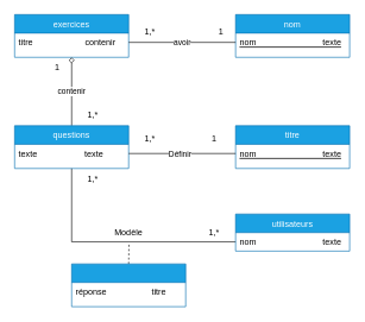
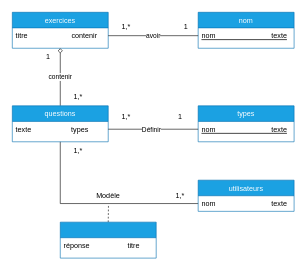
  <mxCell id="0" />
  <mxCell id="1" parent="0" />
  <mxCell id="2" value="exercices" style="swimlane;fontStyle=0;align=center;verticalAlign=top;childLayout=stackLayout;horizontal=1;startSize=26;horizontalStack=0;resizeParent=1;resizeLast=0;collapsible=1;marginBottom=0;rounded=0;shadow=0;strokeWidth=1;fillColor=#1ba1e2;fontColor=#ffffff;strokeColor=#006EAF;" parent="1" vertex="1"><mxGeometry x="20" y="20" width="160" height="60" as="geometry"><mxRectangle x="230" y="140" width="160" height="26" as="alternateBounds" /></mxGeometry></mxCell>
  <mxCell id="3" value="titre                      contenir" style="text;align=left;verticalAlign=top;spacingLeft=4;spacingRight=4;overflow=hidden;rotatable=0;points=[[0,0.5],[1,0.5]];portConstraint=eastwest;" parent="2" vertex="1"><mxGeometry y="26" width="160" height="26" as="geometry" /></mxCell>
  <mxCell id="4" style="edgeStyle=orthogonalEdgeStyle;rounded=0;orthogonalLoop=1;jettySize=auto;html=1;exitX=0.5;exitY=0;exitDx=0;exitDy=0;endArrow=none;endFill=0;dashed=1;" parent="1" source="5" edge="1"><mxGeometry relative="1" as="geometry"><mxPoint x="180.429" y="340" as="targetPoint" /></mxGeometry></mxCell>
  <mxCell id="5" value="" style="swimlane;fontStyle=0;align=center;verticalAlign=top;childLayout=stackLayout;horizontal=1;startSize=26;horizontalStack=0;resizeParent=1;resizeLast=0;collapsible=1;marginBottom=0;rounded=0;shadow=0;strokeWidth=1;fillColor=#1ba1e2;fontColor=#ffffff;strokeColor=#006EAF;" parent="1" vertex="1"><mxGeometry x="100" y="370" width="160" height="60" as="geometry"><mxRectangle x="550" y="140" width="160" height="26" as="alternateBounds" /></mxGeometry></mxCell>
  <mxCell id="6" value="réponse                   titre" style="text;align=left;verticalAlign=top;spacingLeft=4;spacingRight=4;overflow=hidden;rotatable=0;points=[[0,0.5],[1,0.5]];portConstraint=eastwest;rounded=0;shadow=0;html=0;" parent="5" vertex="1"><mxGeometry y="26" width="160" height="26" as="geometry" /></mxCell>
  <mxCell id="7" style="edgeStyle=orthogonalEdgeStyle;rounded=0;orthogonalLoop=1;jettySize=auto;html=1;exitX=0.5;exitY=1;exitDx=0;exitDy=0;entryX=0;entryY=0.5;entryDx=0;entryDy=0;endArrow=none;endFill=0;" parent="1" source="9" target="14" edge="1"><mxGeometry relative="1" as="geometry" /></mxCell>
  <mxCell id="8" value="contenir" style="edgeStyle=orthogonalEdgeStyle;rounded=0;orthogonalLoop=1;jettySize=auto;html=1;exitX=0.5;exitY=0;exitDx=0;exitDy=0;entryX=0.5;entryY=1;entryDx=0;entryDy=0;endArrow=diamond;endFill=0;" parent="1" source="9" target="2" edge="1"><mxGeometry relative="1" as="geometry"><Array as="points"><mxPoint x="100" y="130" /><mxPoint x="100" y="130" /></Array></mxGeometry></mxCell>
  <mxCell id="9" value="questions" style="swimlane;fontStyle=0;align=center;verticalAlign=top;childLayout=stackLayout;horizontal=1;startSize=26;horizontalStack=0;resizeParent=1;resizeLast=0;collapsible=1;marginBottom=0;rounded=0;shadow=0;strokeWidth=1;fillColor=#1ba1e2;fontColor=#ffffff;strokeColor=#006EAF;" parent="1" vertex="1"><mxGeometry x="20" y="176" width="160" height="60" as="geometry"><mxRectangle x="230" y="140" width="160" height="26" as="alternateBounds" /></mxGeometry></mxCell>
- <mxCell id="10" value="texte                    texte" style="text;align=left;verticalAlign=top;spacingLeft=4;spacingRight=4;overflow=hidden;rotatable=0;points=[[0,0.5],[1,0.5]];portConstraint=eastwest;" parent="9" vertex="1"><mxGeometry y="26" width="160" height="26" as="geometry" /></mxCell>
- <mxCell id="11" value="titre" style="swimlane;fontStyle=0;align=center;verticalAlign=top;childLayout=stackLayout;horizontal=1;startSize=26;horizontalStack=0;resizeParent=1;resizeLast=0;collapsible=1;marginBottom=0;rounded=0;shadow=0;strokeWidth=1;fillColor=#1ba1e2;fontColor=#ffffff;strokeColor=#006EAF;" parent="1" vertex="1"><mxGeometry x="330" y="176" width="160" height="60" as="geometry"><mxRectangle x="230" y="140" width="160" height="26" as="alternateBounds" /></mxGeometry></mxCell>
+ <mxCell id="10" value="texte                    types" style="text;align=left;verticalAlign=top;spacingLeft=4;spacingRight=4;overflow=hidden;rotatable=0;points=[[0,0.5],[1,0.5]];portConstraint=eastwest;" parent="9" vertex="1"><mxGeometry y="26" width="160" height="26" as="geometry" /></mxCell>
+ <mxCell id="11" value="types" style="swimlane;fontStyle=0;align=center;verticalAlign=top;childLayout=stackLayout;horizontal=1;startSize=26;horizontalStack=0;resizeParent=1;resizeLast=0;collapsible=1;marginBottom=0;rounded=0;shadow=0;strokeWidth=1;fillColor=#1ba1e2;fontColor=#ffffff;strokeColor=#006EAF;" parent="1" vertex="1"><mxGeometry x="330" y="176" width="160" height="60" as="geometry"><mxRectangle x="230" y="140" width="160" height="26" as="alternateBounds" /></mxGeometry></mxCell>
  <mxCell id="12" value="nom                            texte" style="text;align=left;verticalAlign=top;spacingLeft=4;spacingRight=4;overflow=hidden;rotatable=0;points=[[0,0.5],[1,0.5]];portConstraint=eastwest;fontStyle=4" parent="11" vertex="1"><mxGeometry y="26" width="160" height="26" as="geometry" /></mxCell>
  <mxCell id="13" value="utilisateurs" style="swimlane;fontStyle=0;align=center;verticalAlign=top;childLayout=stackLayout;horizontal=1;startSize=26;horizontalStack=0;resizeParent=1;resizeLast=0;collapsible=1;marginBottom=0;rounded=0;shadow=0;strokeWidth=1;fillColor=#1ba1e2;fontColor=#ffffff;strokeColor=#006EAF;" parent="1" vertex="1"><mxGeometry x="330" y="300" width="160" height="52" as="geometry"><mxRectangle x="230" y="140" width="160" height="26" as="alternateBounds" /></mxGeometry></mxCell>
  <mxCell id="14" value="nom                            texte" style="text;align=left;verticalAlign=top;spacingLeft=4;spacingRight=4;overflow=hidden;rotatable=0;points=[[0,0.5],[1,0.5]];portConstraint=eastwest;" parent="13" vertex="1"><mxGeometry y="26" width="160" height="26" as="geometry" /></mxCell>
  <mxCell id="15" value="nom" style="swimlane;fontStyle=0;align=center;verticalAlign=top;childLayout=stackLayout;horizontal=1;startSize=26;horizontalStack=0;resizeParent=1;resizeLast=0;collapsible=1;marginBottom=0;rounded=0;shadow=0;strokeWidth=1;fillColor=#1ba1e2;fontColor=#ffffff;strokeColor=#006EAF;" parent="1" vertex="1"><mxGeometry x="330" y="20" width="160" height="60" as="geometry"><mxRectangle x="230" y="140" width="160" height="26" as="alternateBounds" /></mxGeometry></mxCell>
  <mxCell id="16" value="nom                            texte" style="text;align=left;verticalAlign=top;spacingLeft=4;spacingRight=4;overflow=hidden;rotatable=0;points=[[0,0.5],[1,0.5]];portConstraint=eastwest;fontStyle=4" parent="15" vertex="1"><mxGeometry y="26" width="160" height="26" as="geometry" /></mxCell>
  <mxCell id="17" value="Modèle" style="text;html=1;strokeColor=none;fillColor=none;align=center;verticalAlign=middle;whiteSpace=wrap;rounded=0;" parent="1" vertex="1"><mxGeometry x="150" y="311" width="60" height="30" as="geometry" /></mxCell>
  <mxCell id="18" value="1,*" style="text;html=1;strokeColor=none;fillColor=none;align=center;verticalAlign=middle;whiteSpace=wrap;rounded=0;" parent="1" vertex="1"><mxGeometry x="100" y="236" width="60" height="30" as="geometry" /></mxCell>
  <mxCell id="19" value="1,*" style="text;html=1;strokeColor=none;fillColor=none;align=center;verticalAlign=middle;whiteSpace=wrap;rounded=0;" parent="1" vertex="1"><mxGeometry x="270" y="311" width="60" height="30" as="geometry" /></mxCell>
  <mxCell id="20" style="edgeStyle=orthogonalEdgeStyle;rounded=0;orthogonalLoop=1;jettySize=auto;html=1;exitX=1;exitY=0.5;exitDx=0;exitDy=0;entryX=0;entryY=0.5;entryDx=0;entryDy=0;endArrow=none;endFill=0;" parent="1" source="10" target="12" edge="1"><mxGeometry relative="1" as="geometry" /></mxCell>
  <mxCell id="21" value="Définir" style="edgeLabel;html=1;align=center;verticalAlign=middle;resizable=0;points=[];" parent="20" vertex="1" connectable="0"><mxGeometry x="-0.192" y="-2" relative="1" as="geometry"><mxPoint x="10" y="-2" as="offset" /></mxGeometry></mxCell>
  <mxCell id="22" value="avoir" style="edgeStyle=orthogonalEdgeStyle;rounded=0;orthogonalLoop=1;jettySize=auto;html=1;exitX=1;exitY=0.5;exitDx=0;exitDy=0;entryX=0;entryY=0.5;entryDx=0;entryDy=0;endArrow=none;endFill=0;" parent="1" source="3" target="16" edge="1"><mxGeometry relative="1" as="geometry" /></mxCell>
  <mxCell id="23" value="1" style="text;html=1;strokeColor=none;fillColor=none;align=center;verticalAlign=middle;whiteSpace=wrap;rounded=0;" parent="1" vertex="1"><mxGeometry x="270" y="180" width="60" height="30" as="geometry" /></mxCell>
  <mxCell id="24" value="1,*" style="text;html=1;strokeColor=none;fillColor=none;align=center;verticalAlign=middle;whiteSpace=wrap;rounded=0;" parent="1" vertex="1"><mxGeometry x="180" y="180" width="60" height="30" as="geometry" /></mxCell>
  <mxCell id="25" value="1" style="text;html=1;strokeColor=none;fillColor=none;align=center;verticalAlign=middle;whiteSpace=wrap;rounded=0;" parent="1" vertex="1"><mxGeometry x="50" y="80" width="60" height="30" as="geometry" /></mxCell>
  <mxCell id="26" value="1,*" style="text;html=1;strokeColor=none;fillColor=none;align=center;verticalAlign=middle;whiteSpace=wrap;rounded=0;" parent="1" vertex="1"><mxGeometry x="100" y="146" width="60" height="30" as="geometry" /></mxCell>
  <mxCell id="27" value="1" style="text;html=1;strokeColor=none;fillColor=none;align=center;verticalAlign=middle;whiteSpace=wrap;rounded=0;" parent="1" vertex="1"><mxGeometry x="280" y="30" width="60" height="30" as="geometry" /></mxCell>
  <mxCell id="28" value="1,*" style="text;html=1;strokeColor=none;fillColor=none;align=center;verticalAlign=middle;whiteSpace=wrap;rounded=0;" parent="1" vertex="1"><mxGeometry x="180" y="30" width="60" height="30" as="geometry" /></mxCell>
